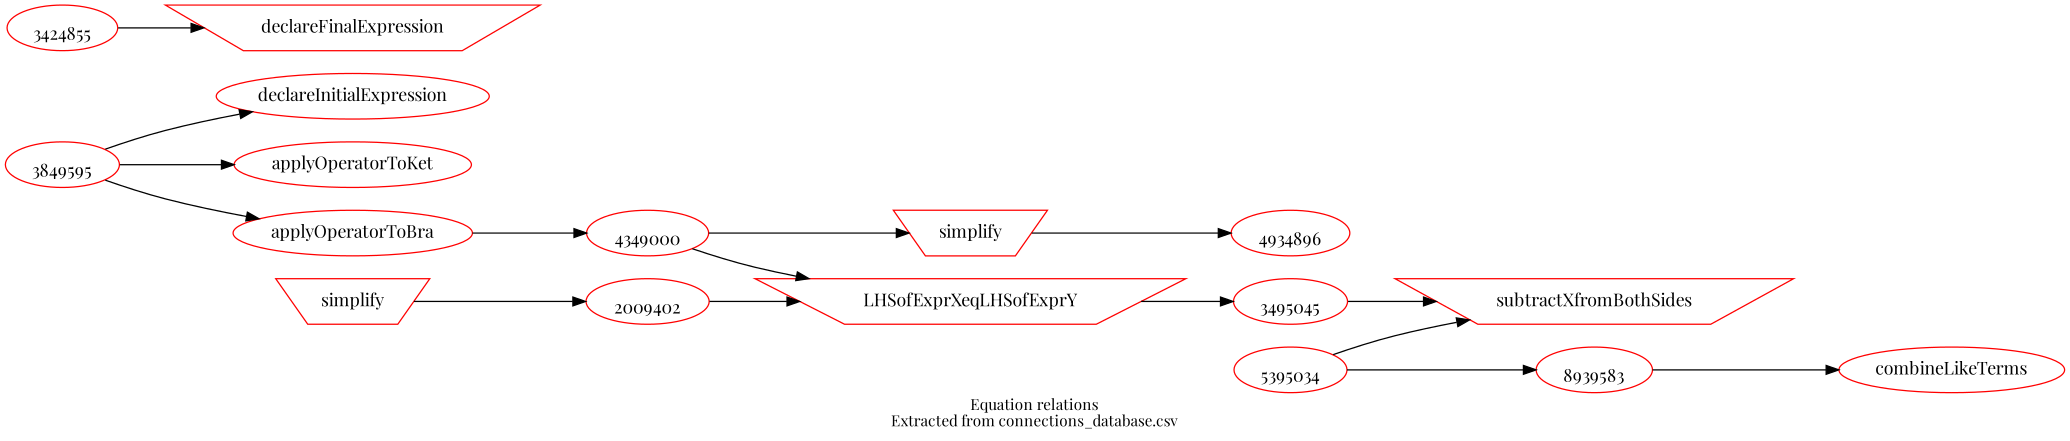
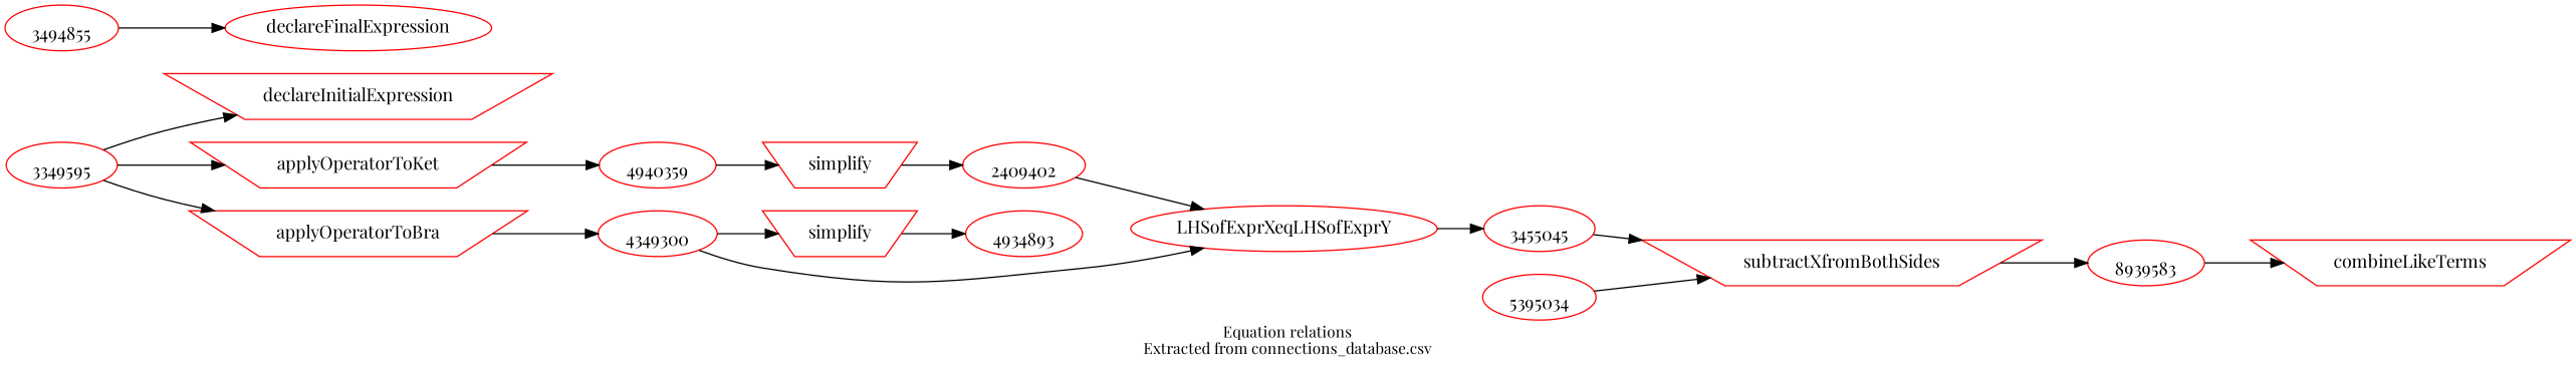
  digraph {
    fontname="Playfair Display"
    fontsize=12
    label="Equation relations\nExtracted from connections_database.csv"
    rankdir=LR
    node [color=red fontname="Playfair Display" shape=invtrapezium]
    edge [fontname="Playfair Display"]
-   n1 [label=declareInitialExpression shape=ellipse]
-   3849595 [labelloc=b shape=ellipse]
-   n3 [label=applyOperatorToKet shape=ellipse]
-   n4 [label=applyOperatorToBra shape=ellipse]
-   4349300 [labelloc=b shape=ellipse label=4349000]
+   n1 [label=declareInitialExpression]
+   3849595 [labelloc=b shape=ellipse label=3349595]
+   n3 [label=applyOperatorToKet]
+   n4 [label=applyOperatorToBra]
+   4940359 [labelloc=b shape=ellipse]
+   4349300 [labelloc=b shape=ellipse]
    n7 [label=simplify]
-   2409402 [labelloc=b shape=ellipse label=2009402]
+   2409402 [labelloc=b shape=ellipse]
    n9 [label=simplify]
-   n10 [label=LHSofExprXeqLHSofExprY]
-   4934893 [labelloc=b shape=ellipse label=4934896]
-   3495045 [labelloc=b shape=ellipse]
+   n10 [label=LHSofExprXeqLHSofExprY shape=ellipse]
+   4934893 [labelloc=b shape=ellipse]
+   3495045 [labelloc=b shape=ellipse label=3455045]
    n13 [label=subtractXfromBothSides]
    n14 [label=8939583 labelloc=b shape=ellipse]
    5395034 [labelloc=b shape=ellipse]
-   n16 [label=combineLikeTerms shape=ellipse]
-   3494855 [labelloc=b shape=ellipse label=3424855]
-   n18 [label=declareFinalExpression]
+   n16 [label=combineLikeTerms]
+   3494855 [labelloc=b shape=ellipse]
+   n18 [label=declareFinalExpression shape=ellipse]
    3849595 -> n1
    3849595 -> n3
    3849595 -> n4
+   n3 -> 4940359
    n4 -> 4349300
+   4940359 -> n7
    4349300 -> n9
    4349300 -> n10
    n7 -> 2409402
    2409402 -> n10
    n9 -> 4934893
    n10 -> 3495045
    3495045 -> n13
-   5395034 -> n14
+   n13 -> n14
    n14 -> n16
    5395034 -> n13
    3494855 -> n18
  }
